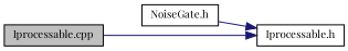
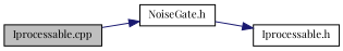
  digraph {
    fontname="Playfair Display"
    rankdir=LR
    node [color=black fillcolor=white fontname="Playfair Display" fontsize=10 shape=record style=filled]
    edge [color=midnightblue fontname="Playfair Display" fontsize=10 labelfontname=Helvetica labelfontsize=10 style=solid]
    n1 [fillcolor=grey75 fontcolor=black height=0.2 label="Iprocessable.cpp" width=0.4]
    n2 [height=0.2 label="NoiseGate.h" width=0.4]
    n3 [height=0.2 label="Iprocessable.h" width=0.4]
-   n1 -> n3
+   n1 -> n2
    n2 -> n3
  }
